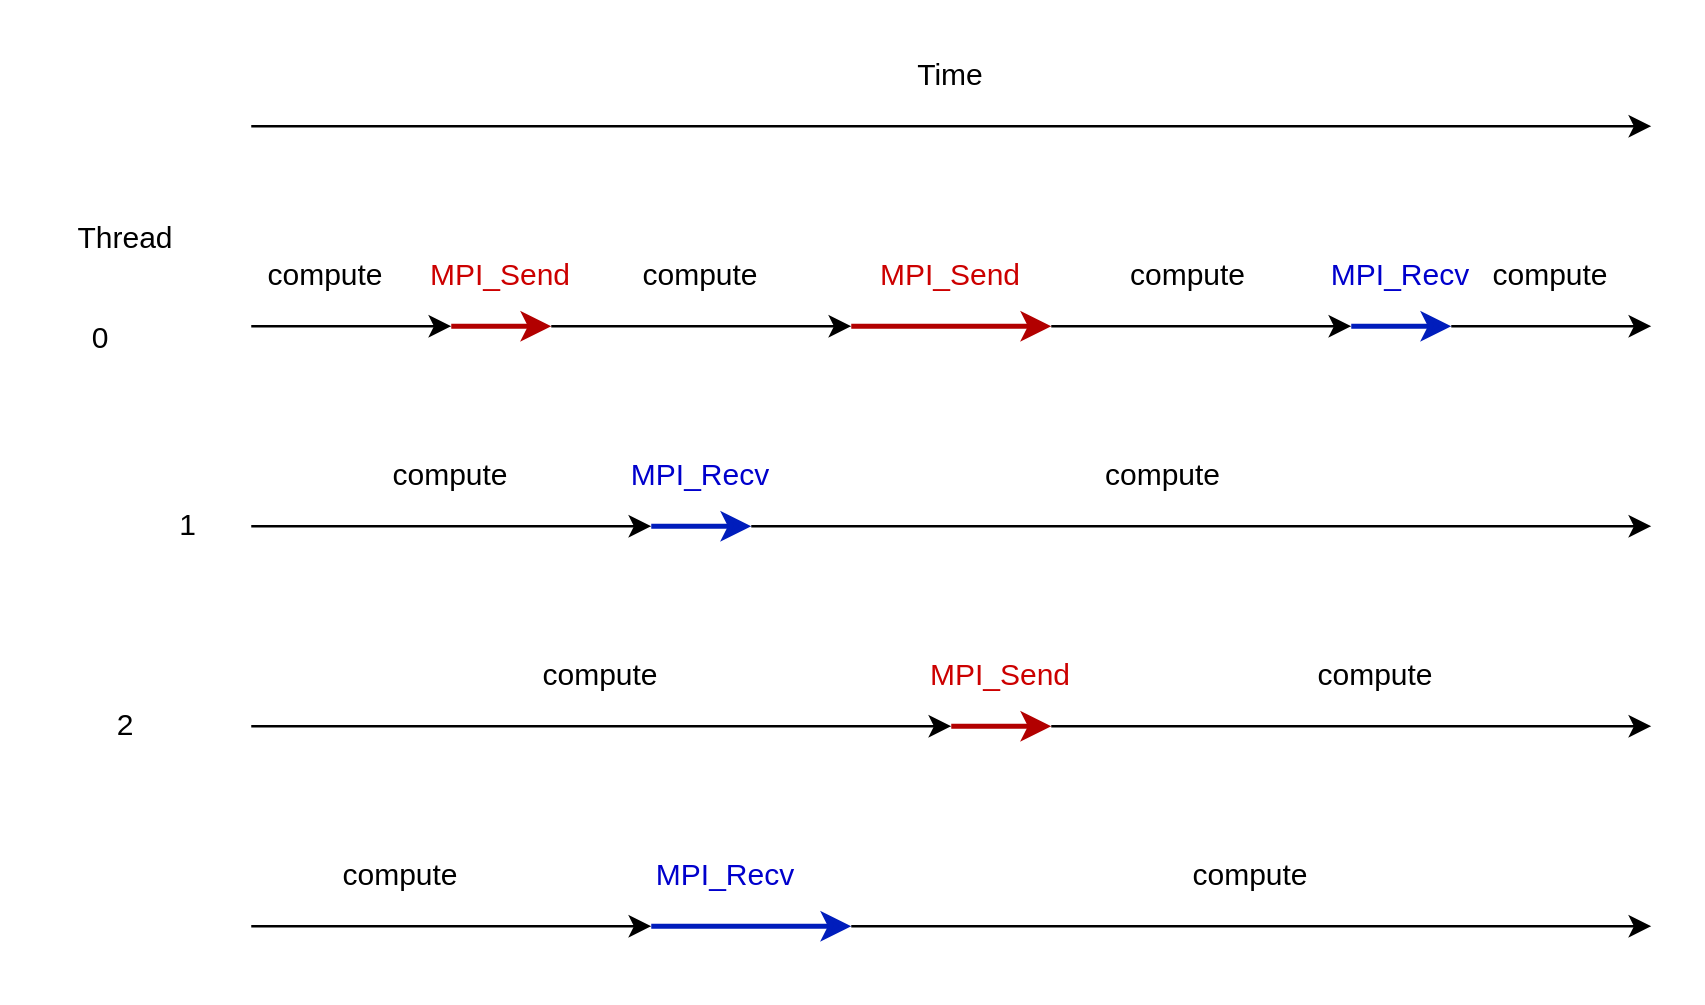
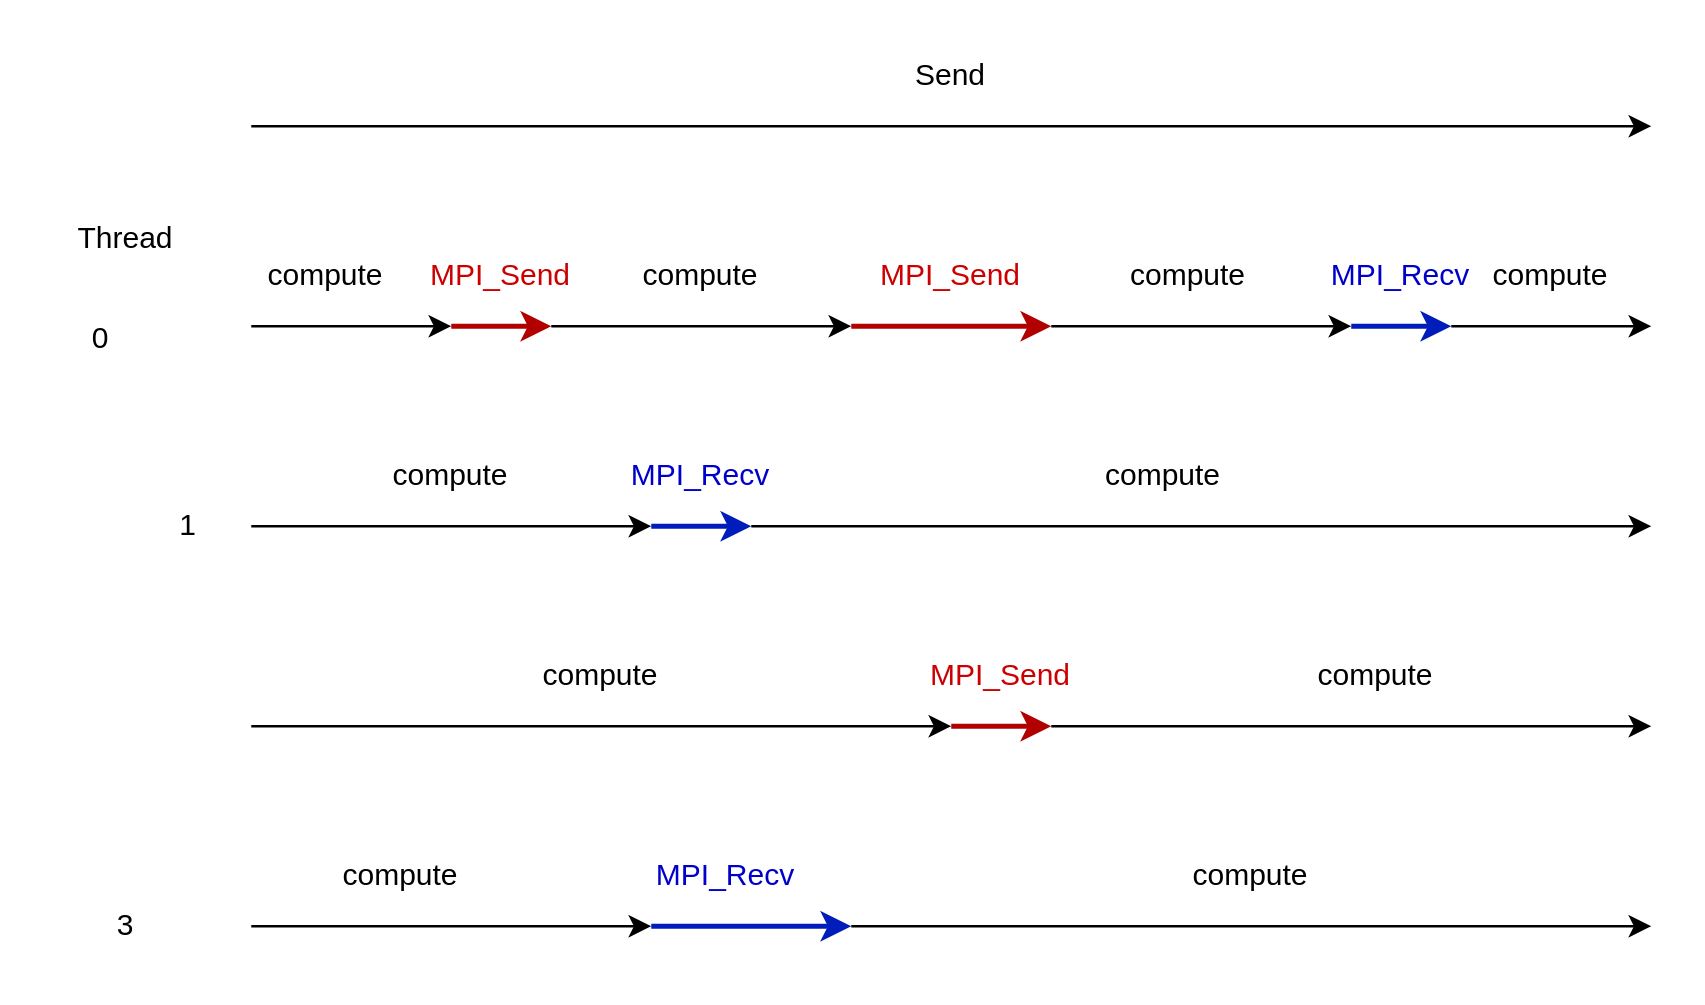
  <mxCell id="0" />
  <mxCell id="1" parent="0" />
  <mxCell id="2" value="" style="endArrow=classic;html=1;" parent="1" edge="1"><mxGeometry width="50" height="50" relative="1" as="geometry"><mxPoint x="100" y="50" as="sourcePoint" /><mxPoint x="660" y="50" as="targetPoint" /></mxGeometry></mxCell>
- <mxCell id="3" value="Time" style="text;html=1;strokeColor=none;fillColor=none;align=center;verticalAlign=middle;whiteSpace=wrap;rounded=0;" parent="1" vertex="1"><mxGeometry x="360" y="20" width="40" height="20" as="geometry" /></mxCell>
+ <mxCell id="3" value="Send" style="text;html=1;strokeColor=none;fillColor=none;align=center;verticalAlign=middle;whiteSpace=wrap;rounded=0;" parent="1" vertex="1"><mxGeometry x="360" y="20" width="40" height="20" as="geometry" /></mxCell>
  <mxCell id="4" value="Thread" style="text;html=1;strokeColor=none;fillColor=none;align=center;verticalAlign=middle;whiteSpace=wrap;rounded=0;" parent="1" vertex="1"><mxGeometry x="30" y="85" width="40" height="20" as="geometry" /></mxCell>
  <mxCell id="5" value="0" style="text;html=1;strokeColor=none;fillColor=none;align=center;verticalAlign=middle;whiteSpace=wrap;rounded=0;" parent="1" vertex="1"><mxGeometry x="20" y="125" width="40" height="20" as="geometry" /></mxCell>
  <mxCell id="6" value="1" style="text;html=1;strokeColor=none;fillColor=none;align=center;verticalAlign=middle;whiteSpace=wrap;rounded=0;" parent="1" vertex="1"><mxGeometry x="55" y="200" width="40" height="20" as="geometry" /></mxCell>
- <mxCell id="7" value="2" style="text;html=1;strokeColor=none;fillColor=none;align=center;verticalAlign=middle;whiteSpace=wrap;rounded=0;" parent="1" vertex="1"><mxGeometry x="30" y="280" width="40" height="20" as="geometry" /></mxCell>
+ <mxCell id="8" value="3" style="text;html=1;strokeColor=none;fillColor=none;align=center;verticalAlign=middle;whiteSpace=wrap;rounded=0;" parent="1" vertex="1"><mxGeometry x="30" y="360" width="40" height="20" as="geometry" /></mxCell>
  <mxCell id="9" value="" style="endArrow=classic;html=1;" parent="1" edge="1"><mxGeometry width="50" height="50" relative="1" as="geometry"><mxPoint x="100" y="130" as="sourcePoint" /><mxPoint x="180" y="130" as="targetPoint" /></mxGeometry></mxCell>
  <mxCell id="10" value="" style="endArrow=classic;html=1;fillColor=#e51400;strokeColor=#B20000;strokeWidth=2;" parent="1" edge="1"><mxGeometry width="50" height="50" relative="1" as="geometry"><mxPoint x="180" y="130" as="sourcePoint" /><mxPoint x="220" y="130" as="targetPoint" /></mxGeometry></mxCell>
  <mxCell id="11" value="" style="endArrow=classic;html=1;" parent="1" edge="1"><mxGeometry width="50" height="50" relative="1" as="geometry"><mxPoint x="220" y="130" as="sourcePoint" /><mxPoint x="340" y="130" as="targetPoint" /></mxGeometry></mxCell>
  <mxCell id="12" value="" style="endArrow=classic;html=1;fillColor=#e51400;strokeColor=#B20000;strokeWidth=2;" parent="1" edge="1"><mxGeometry width="50" height="50" relative="1" as="geometry"><mxPoint x="340" y="130" as="sourcePoint" /><mxPoint x="420" y="130" as="targetPoint" /></mxGeometry></mxCell>
  <mxCell id="13" value="" style="endArrow=classic;html=1;" parent="1" edge="1"><mxGeometry width="50" height="50" relative="1" as="geometry"><mxPoint x="420" y="130" as="sourcePoint" /><mxPoint x="540" y="130" as="targetPoint" /></mxGeometry></mxCell>
  <mxCell id="14" value="" style="endArrow=classic;html=1;" parent="1" edge="1"><mxGeometry width="50" height="50" relative="1" as="geometry"><mxPoint x="100" y="210" as="sourcePoint" /><mxPoint x="260" y="210" as="targetPoint" /></mxGeometry></mxCell>
  <mxCell id="15" value="" style="endArrow=classic;html=1;fillColor=#0050ef;strokeColor=#001DBC;strokeWidth=2;" parent="1" edge="1"><mxGeometry width="50" height="50" relative="1" as="geometry"><mxPoint x="260" y="210" as="sourcePoint" /><mxPoint x="300" y="210" as="targetPoint" /></mxGeometry></mxCell>
  <mxCell id="16" value="" style="endArrow=classic;html=1;" parent="1" edge="1"><mxGeometry width="50" height="50" relative="1" as="geometry"><mxPoint x="300" y="210" as="sourcePoint" /><mxPoint x="660" y="210" as="targetPoint" /></mxGeometry></mxCell>
  <mxCell id="17" value="" style="endArrow=classic;html=1;fillColor=#0050ef;strokeColor=#001DBC;strokeWidth=2;" parent="1" edge="1"><mxGeometry width="50" height="50" relative="1" as="geometry"><mxPoint x="540" y="130" as="sourcePoint" /><mxPoint x="580" y="130" as="targetPoint" /></mxGeometry></mxCell>
  <mxCell id="18" value="" style="endArrow=classic;html=1;" parent="1" edge="1"><mxGeometry width="50" height="50" relative="1" as="geometry"><mxPoint x="580" y="130" as="sourcePoint" /><mxPoint x="660" y="130" as="targetPoint" /></mxGeometry></mxCell>
  <mxCell id="19" value="" style="endArrow=classic;html=1;" parent="1" edge="1"><mxGeometry width="50" height="50" relative="1" as="geometry"><mxPoint x="100" y="290" as="sourcePoint" /><mxPoint x="380" y="290" as="targetPoint" /></mxGeometry></mxCell>
  <mxCell id="20" value="" style="endArrow=classic;html=1;fillColor=#e51400;strokeColor=#B20000;strokeWidth=2;" parent="1" edge="1"><mxGeometry width="50" height="50" relative="1" as="geometry"><mxPoint x="380" y="290" as="sourcePoint" /><mxPoint x="420" y="290" as="targetPoint" /></mxGeometry></mxCell>
  <mxCell id="21" value="" style="endArrow=classic;html=1;" parent="1" edge="1"><mxGeometry width="50" height="50" relative="1" as="geometry"><mxPoint x="420" y="290" as="sourcePoint" /><mxPoint x="660" y="290" as="targetPoint" /></mxGeometry></mxCell>
  <mxCell id="22" value="" style="endArrow=classic;html=1;" parent="1" edge="1"><mxGeometry width="50" height="50" relative="1" as="geometry"><mxPoint x="100" y="370" as="sourcePoint" /><mxPoint x="260" y="370" as="targetPoint" /></mxGeometry></mxCell>
  <mxCell id="23" value="" style="endArrow=classic;html=1;fillColor=#0050ef;strokeColor=#001DBC;strokeWidth=2;" parent="1" edge="1"><mxGeometry width="50" height="50" relative="1" as="geometry"><mxPoint x="260" y="370" as="sourcePoint" /><mxPoint x="340" y="370" as="targetPoint" /></mxGeometry></mxCell>
  <mxCell id="24" value="" style="endArrow=classic;html=1;" parent="1" edge="1"><mxGeometry width="50" height="50" relative="1" as="geometry"><mxPoint x="340" y="370" as="sourcePoint" /><mxPoint x="660" y="370" as="targetPoint" /></mxGeometry></mxCell>
  <mxCell id="25" value="MPI_Send" style="text;html=1;strokeColor=none;fillColor=none;align=center;verticalAlign=middle;whiteSpace=wrap;rounded=0;fontColor=#CC0000;" parent="1" vertex="1"><mxGeometry x="180" y="100" width="40" height="20" as="geometry" /></mxCell>
  <mxCell id="26" value="MPI_Send" style="text;html=1;strokeColor=none;fillColor=none;align=center;verticalAlign=middle;whiteSpace=wrap;rounded=0;fontColor=#CC0000;" parent="1" vertex="1"><mxGeometry x="360" y="100" width="40" height="20" as="geometry" /></mxCell>
  <mxCell id="27" value="MPI_Send" style="text;html=1;strokeColor=none;fillColor=none;align=center;verticalAlign=middle;whiteSpace=wrap;rounded=0;fontColor=#CC0000;" parent="1" vertex="1"><mxGeometry x="380" y="260" width="40" height="20" as="geometry" /></mxCell>
  <mxCell id="28" value="MPI_Recv" style="text;html=1;strokeColor=none;fillColor=none;align=center;verticalAlign=middle;whiteSpace=wrap;rounded=0;fontColor=#0000CC;" parent="1" vertex="1"><mxGeometry x="270" y="340" width="40" height="20" as="geometry" /></mxCell>
  <mxCell id="29" value="MPI_Recv" style="text;html=1;strokeColor=none;fillColor=none;align=center;verticalAlign=middle;whiteSpace=wrap;rounded=0;fontColor=#0000CC;" parent="1" vertex="1"><mxGeometry x="260" y="180" width="40" height="20" as="geometry" /></mxCell>
  <mxCell id="30" value="MPI_Recv" style="text;html=1;strokeColor=none;fillColor=none;align=center;verticalAlign=middle;whiteSpace=wrap;rounded=0;fontColor=#0000CC;" parent="1" vertex="1"><mxGeometry x="540" y="100" width="40" height="20" as="geometry" /></mxCell>
  <mxCell id="31" value="compute" style="text;html=1;strokeColor=none;fillColor=none;align=center;verticalAlign=middle;whiteSpace=wrap;rounded=0;" parent="1" vertex="1"><mxGeometry x="140" y="340" width="40" height="20" as="geometry" /></mxCell>
  <mxCell id="32" value="compute" style="text;html=1;strokeColor=none;fillColor=none;align=center;verticalAlign=middle;whiteSpace=wrap;rounded=0;" parent="1" vertex="1"><mxGeometry x="480" y="340" width="40" height="20" as="geometry" /></mxCell>
  <mxCell id="33" value="compute" style="text;html=1;strokeColor=none;fillColor=none;align=center;verticalAlign=middle;whiteSpace=wrap;rounded=0;" parent="1" vertex="1"><mxGeometry x="530" y="260" width="40" height="20" as="geometry" /></mxCell>
  <mxCell id="34" value="compute" style="text;html=1;strokeColor=none;fillColor=none;align=center;verticalAlign=middle;whiteSpace=wrap;rounded=0;" parent="1" vertex="1"><mxGeometry x="220" y="260" width="40" height="20" as="geometry" /></mxCell>
  <mxCell id="35" value="compute" style="text;html=1;strokeColor=none;fillColor=none;align=center;verticalAlign=middle;whiteSpace=wrap;rounded=0;" parent="1" vertex="1"><mxGeometry x="160" y="180" width="40" height="20" as="geometry" /></mxCell>
  <mxCell id="36" value="compute" style="text;html=1;strokeColor=none;fillColor=none;align=center;verticalAlign=middle;whiteSpace=wrap;rounded=0;" parent="1" vertex="1"><mxGeometry x="445" y="180" width="40" height="20" as="geometry" /></mxCell>
  <mxCell id="37" value="compute" style="text;html=1;strokeColor=none;fillColor=none;align=center;verticalAlign=middle;whiteSpace=wrap;rounded=0;" parent="1" vertex="1"><mxGeometry x="455" y="100" width="40" height="20" as="geometry" /></mxCell>
  <mxCell id="38" value="compute" style="text;html=1;strokeColor=none;fillColor=none;align=center;verticalAlign=middle;whiteSpace=wrap;rounded=0;" parent="1" vertex="1"><mxGeometry x="600" y="100" width="40" height="20" as="geometry" /></mxCell>
  <mxCell id="39" value="compute" style="text;html=1;strokeColor=none;fillColor=none;align=center;verticalAlign=middle;whiteSpace=wrap;rounded=0;" parent="1" vertex="1"><mxGeometry x="260" y="100" width="40" height="20" as="geometry" /></mxCell>
  <mxCell id="40" value="compute" style="text;html=1;strokeColor=none;fillColor=none;align=center;verticalAlign=middle;whiteSpace=wrap;rounded=0;" parent="1" vertex="1"><mxGeometry x="110" y="100" width="40" height="20" as="geometry" /></mxCell>
